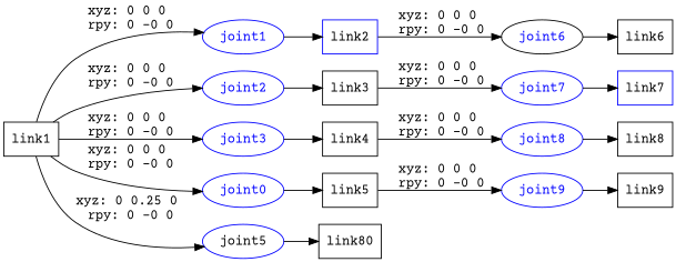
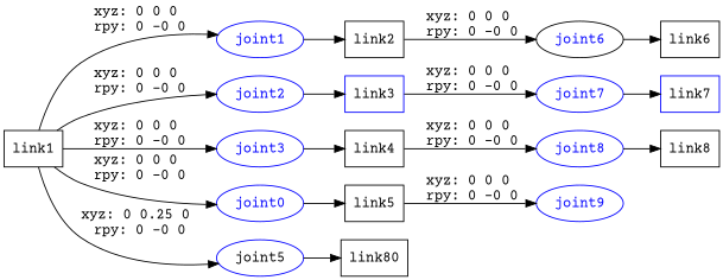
  digraph {
    fontname="Courier Prime"
    rankdir=LR
    node [fontname="Courier Prime" shape=box]
    edge [fontname="Courier Prime"]
    n1 [label=link1]
    joint1 [color=blue fontcolor=blue shape=ellipse]
    joint2 [color=blue fontcolor=blue shape=ellipse]
    joint3 [color=blue fontcolor=blue shape=ellipse]
    n5 [color=blue fontcolor=blue label=joint0 shape=ellipse]
    joint5 [color=blue fontcolor=black shape=ellipse]
-   n7 [label=link2 color=blue]
-   n8 [label=link3]
+   n7 [label=link2]
+   n8 [label=link3 color=blue]
    n9 [label=link4]
    n10 [label=link5]
    n11 [label=link80]
    joint6 [color=black fontcolor=blue shape=ellipse]
    n13 [label=link6]
    joint7 [color=blue fontcolor=blue shape=ellipse]
    n15 [color=blue label=link7]
    joint8 [color=blue fontcolor=blue shape=ellipse]
    n17 [label=link8]
    joint9 [color=blue fontcolor=blue shape=ellipse]
-   n19 [label=link9]
    n1 -> joint1 [label="xyz: 0 0 0 \nrpy: 0 -0 0"]
    n1 -> joint2 [label="xyz: 0 0 0 \nrpy: 0 -0 0"]
    n1 -> joint3 [label="xyz: 0 0 0 \nrpy: 0 -0 0"]
    n1 -> n5 [label="xyz: 0 0 0 \nrpy: 0 -0 0"]
    n1 -> joint5 [label="xyz: 0 0.25 0 \nrpy: 0 -0 0"]
    joint1 -> n7
    joint2 -> n8
    joint3 -> n9
    n5 -> n10
    joint5 -> n11
    n7 -> joint6 [label="xyz: 0 0 0 \nrpy: 0 -0 0"]
    n8 -> joint7 [label="xyz: 0 0 0 \nrpy: 0 -0 0"]
    n9 -> joint8 [label="xyz: 0 0 0 \nrpy: 0 -0 0"]
    n10 -> joint9 [label="xyz: 0 0 0 \nrpy: 0 -0 0"]
    joint6 -> n13
    joint7 -> n15
    joint8 -> n17
-   joint9 -> n19
  }
